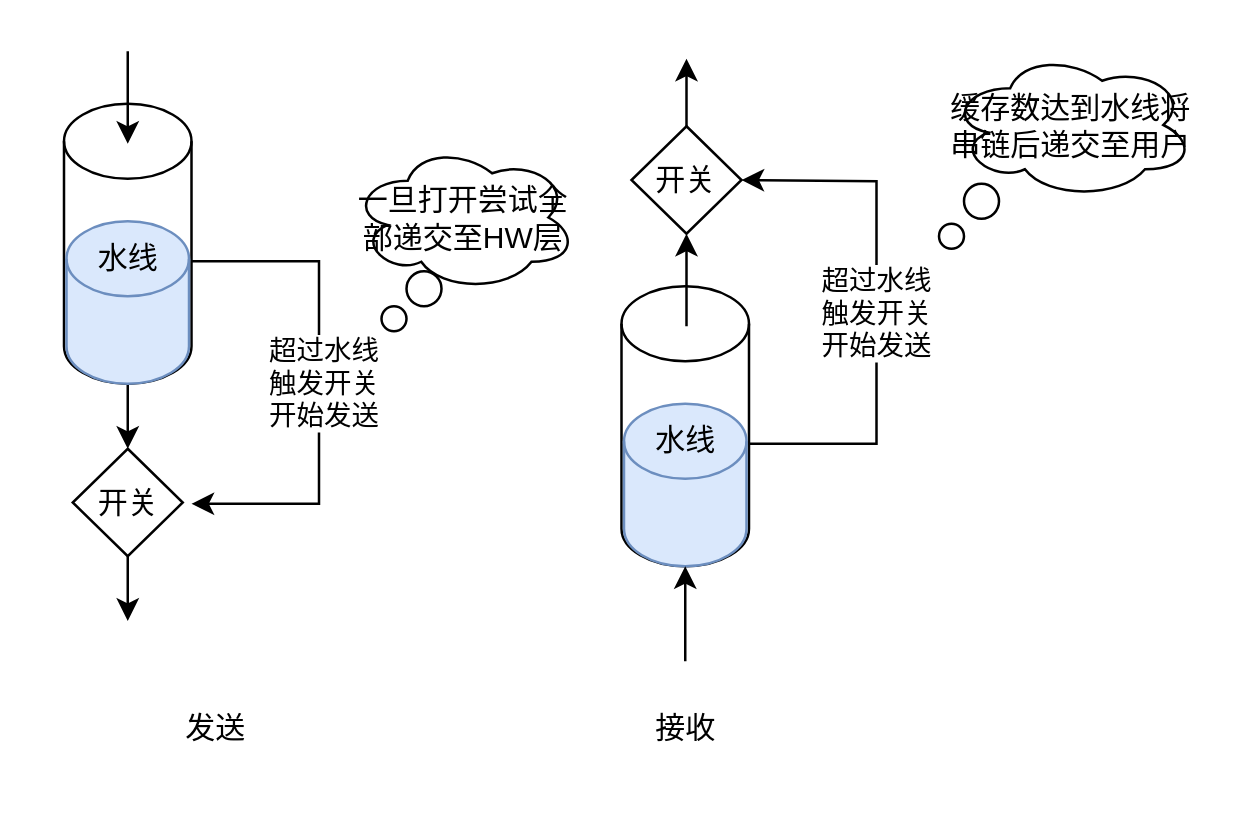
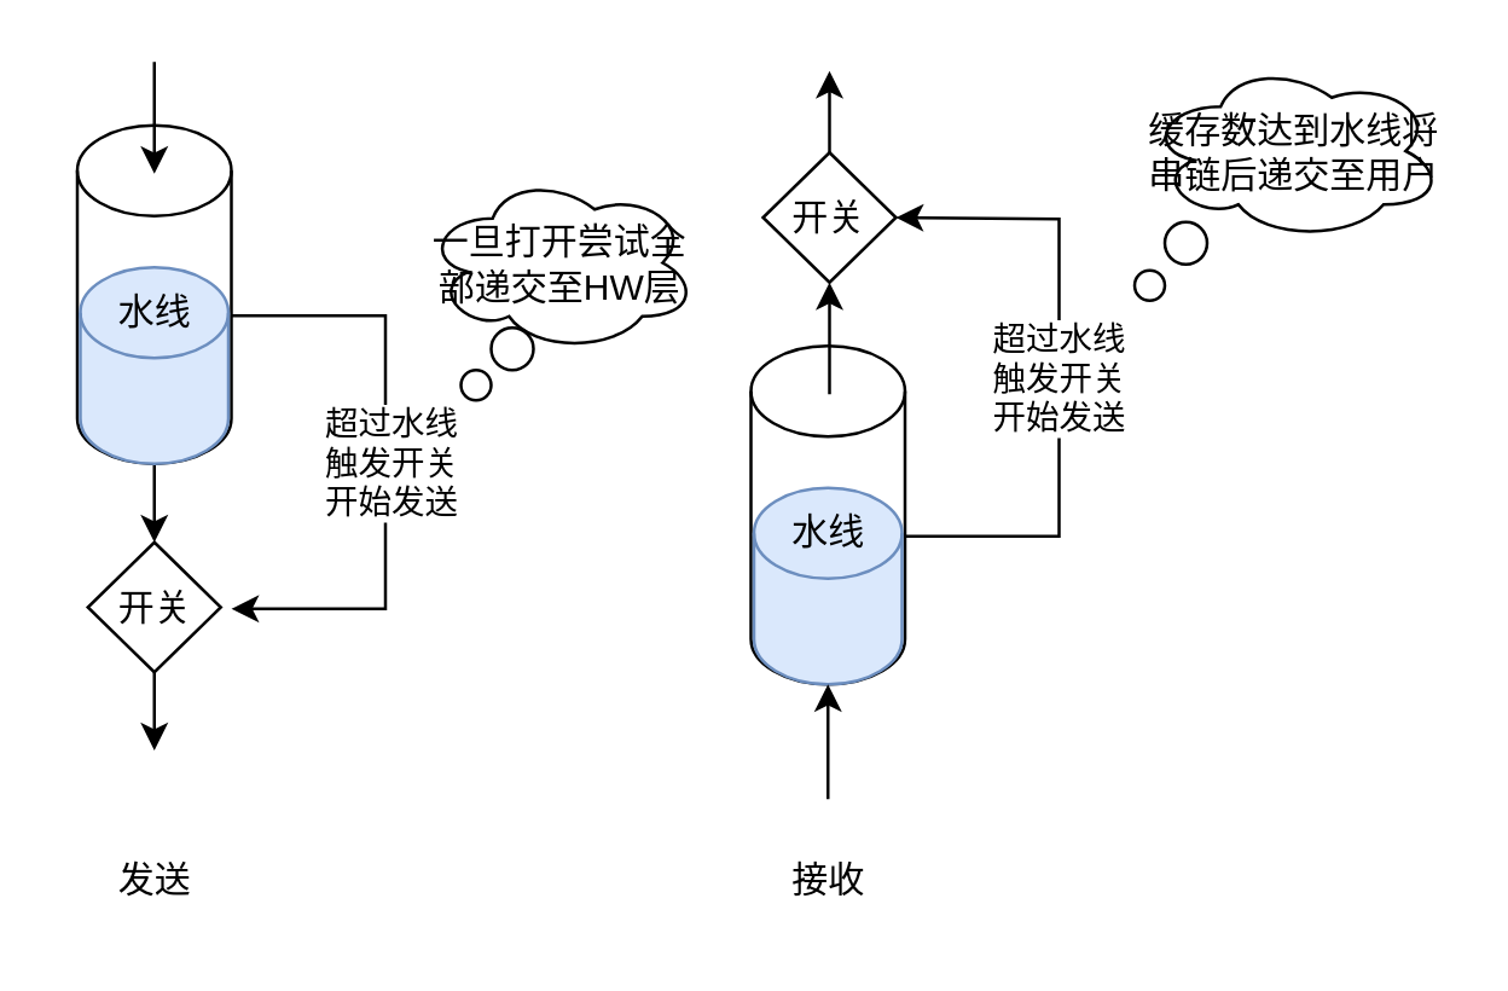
  <mxCell id="0" />
  <mxCell id="1" parent="0" />
  <mxCell id="2" value="" style="shape=cylinder3;whiteSpace=wrap;html=1;boundedLbl=1;backgroundOutline=1;size=15;" parent="1" vertex="1"><mxGeometry x="25" y="41" width="51" height="112" as="geometry" /></mxCell>
  <mxCell id="3" style="edgeStyle=orthogonalEdgeStyle;rounded=0;orthogonalLoop=1;jettySize=auto;html=1;exitX=0.5;exitY=1;exitDx=0;exitDy=0;exitPerimeter=0;entryX=0.5;entryY=0;entryDx=0;entryDy=0;" parent="1" source="4" target="25" edge="1"><mxGeometry relative="1" as="geometry" /></mxCell>
  <mxCell id="4" value="" style="shape=cylinder3;whiteSpace=wrap;html=1;boundedLbl=1;backgroundOutline=1;size=15;fillColor=#dae8fc;strokeColor=#6c8ebf;" parent="1" vertex="1"><mxGeometry x="26" y="88" width="49" height="65" as="geometry" /></mxCell>
  <mxCell id="5" value="水线" style="text;html=1;align=center;verticalAlign=middle;whiteSpace=wrap;rounded=0;" parent="1" vertex="1"><mxGeometry x="21" y="88" width="60" height="30" as="geometry" /></mxCell>
  <mxCell id="6" value="" style="endArrow=classic;html=1;rounded=0;exitX=1;exitY=0.5;exitDx=0;exitDy=0;" parent="1" edge="1"><mxGeometry width="50" height="50" relative="1" as="geometry"><mxPoint x="76" y="104" as="sourcePoint" /><mxPoint x="76" y="201" as="targetPoint" /><Array as="points"><mxPoint x="127" y="104" /><mxPoint x="127" y="201" /></Array></mxGeometry></mxCell>
  <mxCell id="7" value="超过水线&lt;div&gt;触发开关&lt;/div&gt;&lt;div&gt;开始发送&lt;/div&gt;" style="edgeLabel;html=1;align=center;verticalAlign=middle;resizable=0;points=[];" parent="6" vertex="1" connectable="0"><mxGeometry x="-0.005" y="1" relative="1" as="geometry"><mxPoint as="offset" /></mxGeometry></mxCell>
  <mxCell id="8" value="一旦打开尝试全部递交至HW层" style="ellipse;shape=cloud;whiteSpace=wrap;html=1;" parent="1" vertex="1"><mxGeometry x="140" y="57" width="90" height="59" as="geometry" /></mxCell>
  <mxCell id="9" value="" style="ellipse;whiteSpace=wrap;html=1;aspect=fixed;" parent="1" vertex="1"><mxGeometry x="152" y="122" width="10" height="10" as="geometry" /></mxCell>
  <mxCell id="10" value="" style="ellipse;whiteSpace=wrap;html=1;aspect=fixed;" parent="1" vertex="1"><mxGeometry x="162" y="108" width="14" height="14" as="geometry" /></mxCell>
  <mxCell id="11" value="" style="shape=cylinder3;whiteSpace=wrap;html=1;boundedLbl=1;backgroundOutline=1;size=15;" parent="1" vertex="1"><mxGeometry x="248" y="114" width="51" height="112" as="geometry" /></mxCell>
  <mxCell id="12" value="" style="shape=cylinder3;whiteSpace=wrap;html=1;boundedLbl=1;backgroundOutline=1;size=15;fillColor=#dae8fc;strokeColor=#6c8ebf;" parent="1" vertex="1"><mxGeometry x="249" y="161" width="49" height="65" as="geometry" /></mxCell>
  <mxCell id="13" value="水线" style="text;html=1;align=center;verticalAlign=middle;whiteSpace=wrap;rounded=0;" parent="1" vertex="1"><mxGeometry x="244" y="161" width="60" height="30" as="geometry" /></mxCell>
  <mxCell id="14" value="" style="rounded=0;whiteSpace=wrap;html=1;fillColor=none;strokeColor=none;" parent="1" vertex="1"><mxGeometry x="269.5" y="93" width="9" height="37" as="geometry" /></mxCell>
  <mxCell id="15" value="" style="endArrow=classic;html=1;rounded=0;exitX=1;exitY=0.5;exitDx=0;exitDy=0;entryX=1;entryY=0.5;entryDx=0;entryDy=0;" parent="1" target="27" edge="1"><mxGeometry width="50" height="50" relative="1" as="geometry"><mxPoint x="299" y="177" as="sourcePoint" /><mxPoint x="299" y="274" as="targetPoint" /><Array as="points"><mxPoint x="350" y="177" /><mxPoint x="350" y="72" /></Array></mxGeometry></mxCell>
  <mxCell id="16" value="超过水线&lt;div&gt;触发开关&lt;/div&gt;&lt;div&gt;开始发送&lt;/div&gt;" style="edgeLabel;html=1;align=center;verticalAlign=middle;resizable=0;points=[];" parent="15" vertex="1" connectable="0"><mxGeometry x="-0.005" y="1" relative="1" as="geometry"><mxPoint as="offset" /></mxGeometry></mxCell>
  <mxCell id="17" value="缓存数达到水线将串链后递交至用户" style="ellipse;shape=cloud;whiteSpace=wrap;html=1;" parent="1" vertex="1"><mxGeometry x="379" y="20" width="98" height="59" as="geometry" /></mxCell>
  <mxCell id="18" value="" style="ellipse;whiteSpace=wrap;html=1;aspect=fixed;" parent="1" vertex="1"><mxGeometry x="375" y="89" width="10" height="10" as="geometry" /></mxCell>
  <mxCell id="19" value="" style="ellipse;whiteSpace=wrap;html=1;aspect=fixed;" parent="1" vertex="1"><mxGeometry x="385" y="73" width="14" height="14" as="geometry" /></mxCell>
  <mxCell id="20" value="" style="endArrow=classic;html=1;rounded=0;exitX=0.5;exitY=1;exitDx=0;exitDy=0;entryX=0.5;entryY=0;entryDx=0;entryDy=0;" parent="1" edge="1"><mxGeometry width="50" height="50" relative="1" as="geometry"><mxPoint x="273.5" y="264" as="sourcePoint" /><mxPoint x="273.5" y="226" as="targetPoint" /></mxGeometry></mxCell>
- <mxCell id="21" value="发送" style="text;html=1;align=center;verticalAlign=middle;whiteSpace=wrap;rounded=0;" parent="1" vertex="1"><mxGeometry x="55.5" y="276" width="60" height="30" as="geometry" /></mxCell>
+ <mxCell id="21" value="发送" style="text;html=1;align=center;verticalAlign=middle;whiteSpace=wrap;rounded=0;" parent="1" vertex="1"><mxGeometry x="20.5" y="276" width="60" height="30" as="geometry" /></mxCell>
  <mxCell id="22" value="接收" style="text;html=1;align=center;verticalAlign=middle;whiteSpace=wrap;rounded=0;" parent="1" vertex="1"><mxGeometry x="244" y="276" width="60" height="30" as="geometry" /></mxCell>
  <mxCell id="23" style="edgeStyle=orthogonalEdgeStyle;rounded=0;orthogonalLoop=1;jettySize=auto;html=1;exitX=0.5;exitY=1;exitDx=0;exitDy=0;" parent="1" source="22" target="22" edge="1"><mxGeometry relative="1" as="geometry" /></mxCell>
  <mxCell id="24" style="edgeStyle=orthogonalEdgeStyle;rounded=0;orthogonalLoop=1;jettySize=auto;html=1;" parent="1" source="25" edge="1"><mxGeometry relative="1" as="geometry"><mxPoint x="50.5" y="247.857" as="targetPoint" /></mxGeometry></mxCell>
  <mxCell id="25" value="开关" style="rhombus;whiteSpace=wrap;html=1;" parent="1" vertex="1"><mxGeometry x="28.5" y="179" width="44" height="43" as="geometry" /></mxCell>
  <mxCell id="26" style="rounded=0;orthogonalLoop=1;jettySize=auto;html=1;entryX=0.5;entryY=0;entryDx=0;entryDy=0;" parent="1" source="14" target="14" edge="1"><mxGeometry relative="1" as="geometry" /></mxCell>
  <mxCell id="27" value="开关" style="rhombus;whiteSpace=wrap;html=1;" parent="1" vertex="1"><mxGeometry x="252" y="50" width="44" height="43" as="geometry" /></mxCell>
  <mxCell id="28" value="" style="endArrow=classic;html=1;rounded=0;exitX=0.5;exitY=1;exitDx=0;exitDy=0;entryX=0.5;entryY=0;entryDx=0;entryDy=0;" parent="1" source="14" target="14" edge="1"><mxGeometry width="50" height="50" relative="1" as="geometry"><mxPoint x="172.5" y="130" as="sourcePoint" /><mxPoint x="222.5" y="80" as="targetPoint" /></mxGeometry></mxCell>
  <mxCell id="29" value="" style="rounded=0;whiteSpace=wrap;html=1;fillColor=none;strokeColor=none;" parent="1" vertex="1"><mxGeometry x="46" y="20" width="9" height="37" as="geometry" /></mxCell>
  <mxCell id="30" style="rounded=0;orthogonalLoop=1;jettySize=auto;html=1;entryX=0.5;entryY=0;entryDx=0;entryDy=0;" parent="1" source="29" target="29" edge="1"><mxGeometry relative="1" as="geometry" /></mxCell>
  <mxCell id="31" value="" style="endArrow=none;html=1;rounded=0;exitX=0.5;exitY=1;exitDx=0;exitDy=0;entryX=0.5;entryY=0;entryDx=0;entryDy=0;endFill=0;startArrow=classic;startFill=1;" parent="1" source="29" target="29" edge="1"><mxGeometry width="50" height="50" relative="1" as="geometry"><mxPoint x="-51" y="57" as="sourcePoint" /><mxPoint x="-1" y="7" as="targetPoint" /></mxGeometry></mxCell>
  <mxCell id="32" value="" style="endArrow=classic;html=1;rounded=0;exitX=0.5;exitY=0;exitDx=0;exitDy=0;" parent="1" source="27" edge="1"><mxGeometry width="50" height="50" relative="1" as="geometry"><mxPoint x="256" y="50" as="sourcePoint" /><mxPoint x="274" y="23" as="targetPoint" /></mxGeometry></mxCell>
